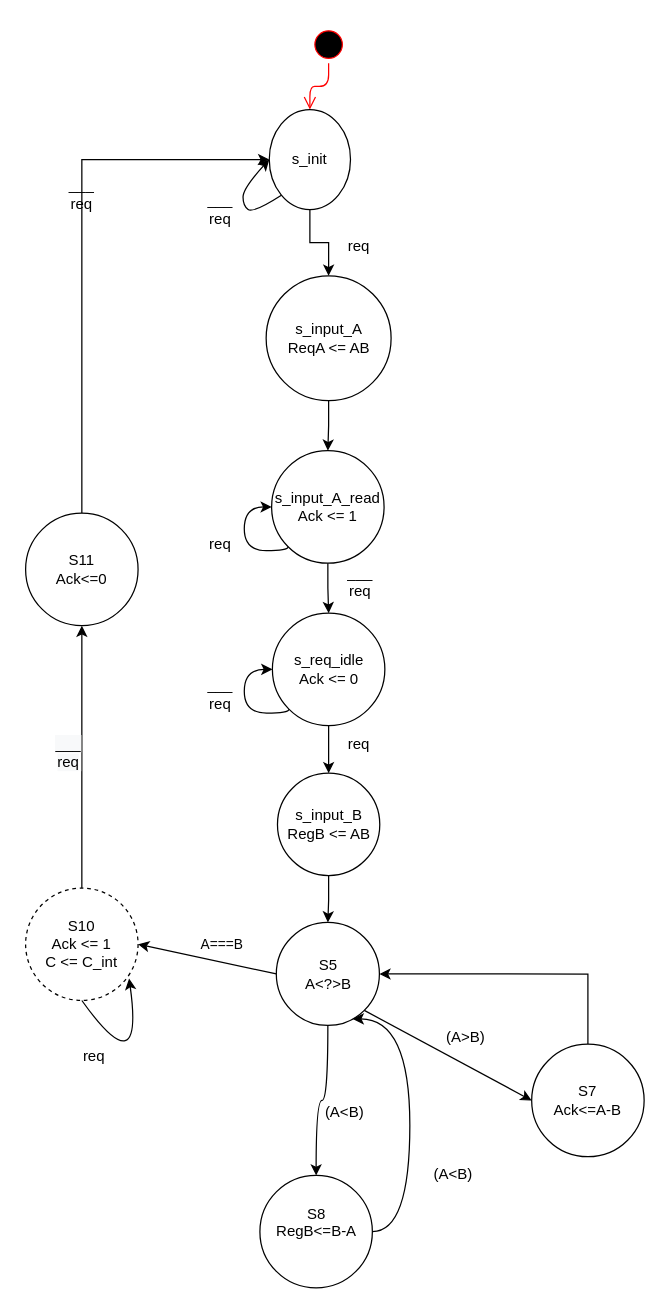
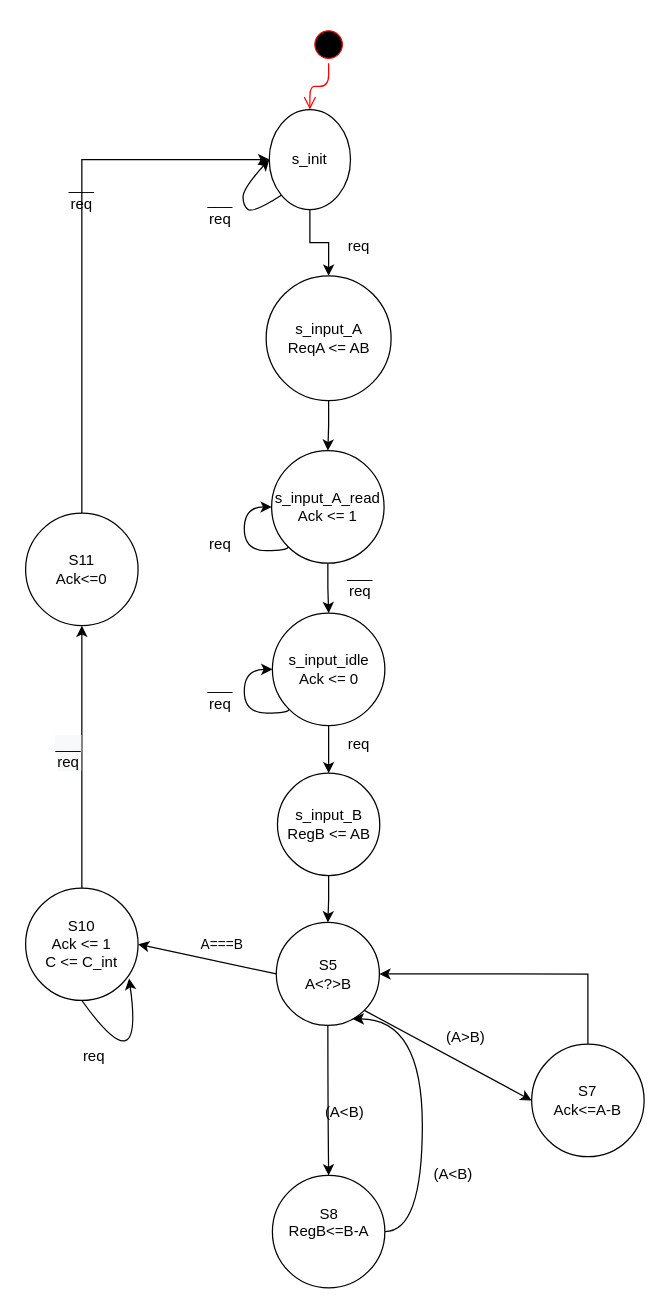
  <mxCell id="0" />
  <mxCell id="1" parent="0" />
  <mxCell id="2" value="" style="ellipse;html=1;shape=startState;fillColor=#000000;strokeColor=#ff0000;" vertex="1" parent="1"><mxGeometry x="247.5" y="20" width="30" height="30" as="geometry" /></mxCell>
  <mxCell id="3" value="" style="edgeStyle=orthogonalEdgeStyle;html=1;verticalAlign=bottom;endArrow=open;endSize=8;strokeColor=#ff0000;" edge="1" parent="1" source="2" target="5"><mxGeometry relative="1" as="geometry"><mxPoint x="230" y="150" as="targetPoint" /></mxGeometry></mxCell>
  <mxCell id="4" value="" style="edgeStyle=orthogonalEdgeStyle;rounded=0;orthogonalLoop=1;jettySize=auto;html=1;" edge="1" parent="1" source="5" target="6"><mxGeometry relative="1" as="geometry" /></mxCell>
  <mxCell id="5" value="s_init" style="ellipse;whiteSpace=wrap;html=1;aspect=fixed;" vertex="1" parent="1"><mxGeometry x="215" y="87" width="65" height="80" as="geometry" /></mxCell>
  <mxCell id="6" value="&lt;div&gt;s_input_A&lt;/div&gt;&lt;div&gt;ReqA &amp;lt;= AB&lt;br&gt;&lt;/div&gt;" style="ellipse;whiteSpace=wrap;html=1;aspect=fixed;" vertex="1" parent="1"><mxGeometry x="212.5" y="220" width="100" height="100" as="geometry" /></mxCell>
  <mxCell id="7" value="___&lt;br&gt;req" style="text;html=1;strokeColor=none;fillColor=none;align=center;verticalAlign=middle;whiteSpace=wrap;rounded=0;" vertex="1" parent="1"><mxGeometry x="267.5" y="450" width="40" height="30" as="geometry" /></mxCell>
  <mxCell id="8" value="" style="edgeStyle=orthogonalEdgeStyle;rounded=0;orthogonalLoop=1;jettySize=auto;html=1;exitX=0.5;exitY=1;exitDx=0;exitDy=0;" edge="1" parent="1" source="6" target="9"><mxGeometry relative="1" as="geometry"><mxPoint x="230" y="350" as="sourcePoint" /></mxGeometry></mxCell>
  <mxCell id="9" value="&lt;div&gt;s_input_A_read&lt;/div&gt;&lt;div&gt;Ack &amp;lt;= 1&lt;br&gt;&lt;/div&gt;" style="ellipse;whiteSpace=wrap;html=1;aspect=fixed;" vertex="1" parent="1"><mxGeometry x="216.88" y="360" width="90" height="90" as="geometry" /></mxCell>
  <mxCell id="10" value="req" style="text;html=1;strokeColor=none;fillColor=none;align=center;verticalAlign=middle;whiteSpace=wrap;rounded=0;" vertex="1" parent="1"><mxGeometry x="156.29" y="420" width="40" height="30" as="geometry" /></mxCell>
  <mxCell id="11" value="" style="edgeStyle=orthogonalEdgeStyle;rounded=0;orthogonalLoop=1;jettySize=auto;html=1;exitX=0.5;exitY=1;exitDx=0;exitDy=0;" edge="1" parent="1" source="9" target="12"><mxGeometry relative="1" as="geometry"><mxPoint x="321.25" y="435" as="sourcePoint" /></mxGeometry></mxCell>
- <mxCell id="12" value="&lt;div&gt;s_req_idle&lt;/div&gt;&lt;div&gt;Ack &amp;lt;= 0&lt;/div&gt;" style="ellipse;whiteSpace=wrap;html=1;aspect=fixed;" vertex="1" parent="1"><mxGeometry x="217.5" y="490" width="90" height="90" as="geometry" /></mxCell>
+ <mxCell id="12" value="&lt;div&gt;s_input_idle&lt;/div&gt;&lt;div&gt;Ack &amp;lt;= 0&lt;/div&gt;" style="ellipse;whiteSpace=wrap;html=1;aspect=fixed;" vertex="1" parent="1"><mxGeometry x="217.5" y="490" width="90" height="90" as="geometry" /></mxCell>
  <mxCell id="13" value="___&lt;br&gt;req" style="text;html=1;strokeColor=none;fillColor=none;align=center;verticalAlign=middle;whiteSpace=wrap;rounded=0;" vertex="1" parent="1"><mxGeometry x="45" y="140" width="40" height="30" as="geometry" /></mxCell>
  <mxCell id="14" value="req" style="text;html=1;strokeColor=none;fillColor=none;align=center;verticalAlign=middle;whiteSpace=wrap;rounded=0;" vertex="1" parent="1"><mxGeometry x="266.88" y="580" width="40" height="30" as="geometry" /></mxCell>
  <mxCell id="15" value="___&lt;br&gt;req" style="text;html=1;strokeColor=none;fillColor=none;align=center;verticalAlign=middle;whiteSpace=wrap;rounded=0;" vertex="1" parent="1"><mxGeometry x="156.29" y="540" width="40" height="30" as="geometry" /></mxCell>
  <mxCell id="16" value="req" style="text;html=1;strokeColor=none;fillColor=none;align=center;verticalAlign=middle;whiteSpace=wrap;rounded=0;" vertex="1" parent="1"><mxGeometry x="55" y="830" width="40" height="30" as="geometry" /></mxCell>
  <mxCell id="17" value="" style="edgeStyle=orthogonalEdgeStyle;rounded=0;orthogonalLoop=1;jettySize=auto;html=1;exitX=0.5;exitY=1;exitDx=0;exitDy=0;" edge="1" parent="1" source="12" target="18"><mxGeometry relative="1" as="geometry"><mxPoint x="271.25" y="975" as="sourcePoint" /></mxGeometry></mxCell>
  <mxCell id="18" value="&lt;div&gt;s_input_B&lt;/div&gt;&lt;div&gt;RegB &amp;lt;= AB&lt;br&gt;&lt;/div&gt;" style="ellipse;whiteSpace=wrap;html=1;aspect=fixed;" vertex="1" parent="1"><mxGeometry x="221.56" y="618.12" width="81.88" height="81.88" as="geometry" /></mxCell>
  <mxCell id="19" value="" style="edgeStyle=orthogonalEdgeStyle;rounded=0;orthogonalLoop=1;jettySize=auto;html=1;exitX=0.5;exitY=1;exitDx=0;exitDy=0;" edge="1" parent="1" source="18" target="20"><mxGeometry relative="1" as="geometry"><mxPoint x="271.25" y="1085" as="sourcePoint" /></mxGeometry></mxCell>
  <mxCell id="20" value="&lt;div&gt;S5&lt;/div&gt;&lt;div&gt;&lt;span&gt;A&amp;lt;?&amp;gt;B&lt;/span&gt;&lt;br&gt;&lt;/div&gt;" style="ellipse;whiteSpace=wrap;html=1;aspect=fixed;" vertex="1" parent="1"><mxGeometry x="220.63" y="737.5" width="82.5" height="82.5" as="geometry" /></mxCell>
  <mxCell id="21" value="" style="edgeStyle=orthogonalEdgeStyle;curved=1;rounded=0;orthogonalLoop=1;jettySize=auto;html=1;exitX=0.5;exitY=1;exitDx=0;exitDy=0;" edge="1" parent="1" source="20" target="29"><mxGeometry relative="1" as="geometry"><mxPoint x="261.88" y="970" as="sourcePoint" /></mxGeometry></mxCell>
  <mxCell id="22" style="rounded=0;orthogonalLoop=1;jettySize=auto;html=1;exitX=0;exitY=0.5;exitDx=0;exitDy=0;entryX=1;entryY=0.5;entryDx=0;entryDy=0;" edge="1" parent="1" source="20" target="33"><mxGeometry relative="1" as="geometry"><mxPoint x="230.06" y="956.82" as="sourcePoint" /></mxGeometry></mxCell>
  <mxCell id="23" value="&lt;div&gt;A===B&lt;/div&gt;" style="edgeLabel;html=1;align=center;verticalAlign=middle;resizable=0;points=[];" vertex="1" connectable="0" parent="22"><mxGeometry x="-0.077" relative="1" as="geometry"><mxPoint x="7" y="-13" as="offset" /></mxGeometry></mxCell>
  <mxCell id="24" value="" style="endArrow=classic;html=1;entryX=0;entryY=0.5;entryDx=0;entryDy=0;exitX=0;exitY=1;exitDx=0;exitDy=0;curved=1;" edge="1" parent="1" source="5" target="5"><mxGeometry width="50" height="50" relative="1" as="geometry"><mxPoint x="214.998" y="164.142" as="sourcePoint" /><mxPoint x="209.14" y="150" as="targetPoint" /><Array as="points"><mxPoint x="202.14" y="170" /><mxPoint x="194" y="164" /><mxPoint x="194" y="150" /></Array></mxGeometry></mxCell>
  <mxCell id="25" style="edgeStyle=orthogonalEdgeStyle;rounded=0;orthogonalLoop=1;jettySize=auto;html=1;exitX=0.5;exitY=0;exitDx=0;exitDy=0;entryX=1;entryY=0.5;entryDx=0;entryDy=0;" edge="1" parent="1" source="26" target="20"><mxGeometry relative="1" as="geometry" /></mxCell>
  <mxCell id="26" value="&lt;div&gt;S7&lt;/div&gt;Ack&amp;lt;=A-B" style="ellipse;whiteSpace=wrap;html=1;aspect=fixed;" vertex="1" parent="1"><mxGeometry x="425" y="835" width="90" height="90" as="geometry" /></mxCell>
  <mxCell id="27" value="" style="orthogonalLoop=1;jettySize=auto;html=1;exitX=1;exitY=1;exitDx=0;exitDy=0;entryX=0;entryY=0.5;entryDx=0;entryDy=0;rounded=0;" edge="1" parent="1" source="20" target="26"><mxGeometry relative="1" as="geometry"><mxPoint x="306.88" y="925" as="sourcePoint" /><mxPoint x="266.25" y="1035" as="targetPoint" /></mxGeometry></mxCell>
  <mxCell id="28" style="edgeStyle=entityRelationEdgeStyle;orthogonalLoop=1;jettySize=auto;html=1;entryX=0.741;entryY=0.936;entryDx=0;entryDy=0;entryPerimeter=0;curved=1;" edge="1" parent="1" source="29" target="20"><mxGeometry relative="1" as="geometry"><mxPoint x="305" y="1033" as="sourcePoint" /></mxGeometry></mxCell>
- <mxCell id="29" value="&lt;div&gt;S8&lt;/div&gt;&lt;div&gt;RegB&amp;lt;=B-A&lt;br&gt;&lt;br&gt;&lt;/div&gt;" style="ellipse;whiteSpace=wrap;html=1;aspect=fixed;" vertex="1" parent="1"><mxGeometry x="207.5" y="940" width="90" height="90" as="geometry" /></mxCell>
+ <mxCell id="29" value="&lt;div&gt;S8&lt;/div&gt;&lt;div&gt;RegB&amp;lt;=B-A&lt;br&gt;&lt;br&gt;&lt;/div&gt;" style="ellipse;whiteSpace=wrap;html=1;aspect=fixed;" vertex="1" parent="1"><mxGeometry x="217.5" y="940" width="90" height="90" as="geometry" /></mxCell>
  <mxCell id="30" value="&lt;span&gt;(A&amp;lt;B)&lt;/span&gt;" style="text;html=1;strokeColor=none;fillColor=none;align=left;verticalAlign=middle;whiteSpace=wrap;rounded=0;" vertex="1" parent="1"><mxGeometry x="257.82" y="870" width="58.12" height="40" as="geometry" /></mxCell>
  <mxCell id="31" value="" style="edgeStyle=none;rounded=0;orthogonalLoop=1;jettySize=auto;html=1;" edge="1" parent="1" source="33" target="35"><mxGeometry relative="1" as="geometry" /></mxCell>
  <mxCell id="32" value="&lt;span style=&quot;font-size: 12px ; background-color: rgb(248 , 249 , 250)&quot;&gt;___&lt;/span&gt;&lt;br style=&quot;font-size: 12px ; background-color: rgb(248 , 249 , 250)&quot;&gt;&lt;span style=&quot;font-size: 12px ; background-color: rgb(248 , 249 , 250)&quot;&gt;req&lt;/span&gt;" style="edgeLabel;html=1;align=center;verticalAlign=middle;resizable=0;points=[];" vertex="1" connectable="0" parent="31"><mxGeometry x="-0.166" y="-1" relative="1" as="geometry"><mxPoint x="-13" y="-21" as="offset" /></mxGeometry></mxCell>
- <mxCell id="33" value="&lt;div&gt;S10&lt;/div&gt;&lt;div&gt;Ack &amp;lt;= 1&lt;/div&gt;&lt;div&gt;C &amp;lt;= C_int&lt;br&gt;&lt;/div&gt;" style="ellipse;whiteSpace=wrap;html=1;aspect=fixed;dashed=1;" vertex="1" parent="1"><mxGeometry x="20" y="710" width="90" height="90" as="geometry" /></mxCell>
+ <mxCell id="33" value="&lt;div&gt;S10&lt;/div&gt;&lt;div&gt;Ack &amp;lt;= 1&lt;/div&gt;&lt;div&gt;C &amp;lt;= C_int&lt;br&gt;&lt;/div&gt;" style="ellipse;whiteSpace=wrap;html=1;aspect=fixed;" vertex="1" parent="1"><mxGeometry x="20" y="710" width="90" height="90" as="geometry" /></mxCell>
  <mxCell id="34" style="edgeStyle=orthogonalEdgeStyle;rounded=0;orthogonalLoop=1;jettySize=auto;html=1;exitX=0.5;exitY=0;exitDx=0;exitDy=0;entryX=0;entryY=0.5;entryDx=0;entryDy=0;" edge="1" parent="1" source="35" target="5"><mxGeometry relative="1" as="geometry" /></mxCell>
  <mxCell id="35" value="&lt;div&gt;S11&lt;/div&gt;&lt;div&gt;Ack&amp;lt;=0&lt;/div&gt;" style="ellipse;whiteSpace=wrap;html=1;aspect=fixed;" vertex="1" parent="1"><mxGeometry x="20" y="410" width="90" height="90" as="geometry" /></mxCell>
  <mxCell id="36" value="" style="endArrow=classic;html=1;entryX=0.92;entryY=0.805;entryDx=0;entryDy=0;exitX=0.5;exitY=1;exitDx=0;exitDy=0;curved=1;entryPerimeter=0;" edge="1" parent="1" source="33" target="33"><mxGeometry width="50" height="50" relative="1" as="geometry"><mxPoint x="176.288" y="1144.142" as="sourcePoint" /><mxPoint x="170.43" y="1130" as="targetPoint" /><Array as="points"><mxPoint x="115" y="870" /></Array></mxGeometry></mxCell>
  <mxCell id="37" value="___&lt;br&gt;req" style="text;html=1;strokeColor=none;fillColor=none;align=center;verticalAlign=middle;whiteSpace=wrap;rounded=0;" vertex="1" parent="1"><mxGeometry x="156.29" y="152" width="40" height="30" as="geometry" /></mxCell>
  <mxCell id="38" style="rounded=0;orthogonalLoop=1;jettySize=auto;html=1;exitX=0;exitY=1;exitDx=0;exitDy=0;edgeStyle=orthogonalEdgeStyle;curved=1;" edge="1" parent="1" source="9"><mxGeometry relative="1" as="geometry"><mxPoint x="217" y="405" as="targetPoint" /><Array as="points"><mxPoint x="230" y="440" /><mxPoint x="195" y="440" /><mxPoint x="195" y="405" /></Array></mxGeometry></mxCell>
  <mxCell id="39" style="edgeStyle=orthogonalEdgeStyle;curved=1;rounded=0;orthogonalLoop=1;jettySize=auto;html=1;exitX=0;exitY=1;exitDx=0;exitDy=0;entryX=0;entryY=0.5;entryDx=0;entryDy=0;" edge="1" parent="1" source="12" target="12"><mxGeometry relative="1" as="geometry"><Array as="points"><mxPoint x="231" y="570" /><mxPoint x="195" y="570" /><mxPoint x="195" y="535" /></Array></mxGeometry></mxCell>
  <mxCell id="40" value="req" style="text;html=1;strokeColor=none;fillColor=none;align=center;verticalAlign=middle;whiteSpace=wrap;rounded=0;" vertex="1" parent="1"><mxGeometry x="266.88" y="182" width="40" height="30" as="geometry" /></mxCell>
  <mxCell id="41" value="&lt;div&gt;&lt;span&gt;(A&amp;gt;B)&lt;/span&gt;&lt;br&gt;&lt;/div&gt;" style="text;html=1;strokeColor=none;fillColor=none;align=left;verticalAlign=middle;whiteSpace=wrap;rounded=0;" vertex="1" parent="1"><mxGeometry x="355" y="810" width="80" height="40" as="geometry" /></mxCell>
  <mxCell id="42" value="&lt;div&gt;(A&amp;lt;B)&lt;/div&gt;" style="text;whiteSpace=wrap;html=1;" vertex="1" parent="1"><mxGeometry x="345" y="925" width="80" height="30" as="geometry" /></mxCell>
